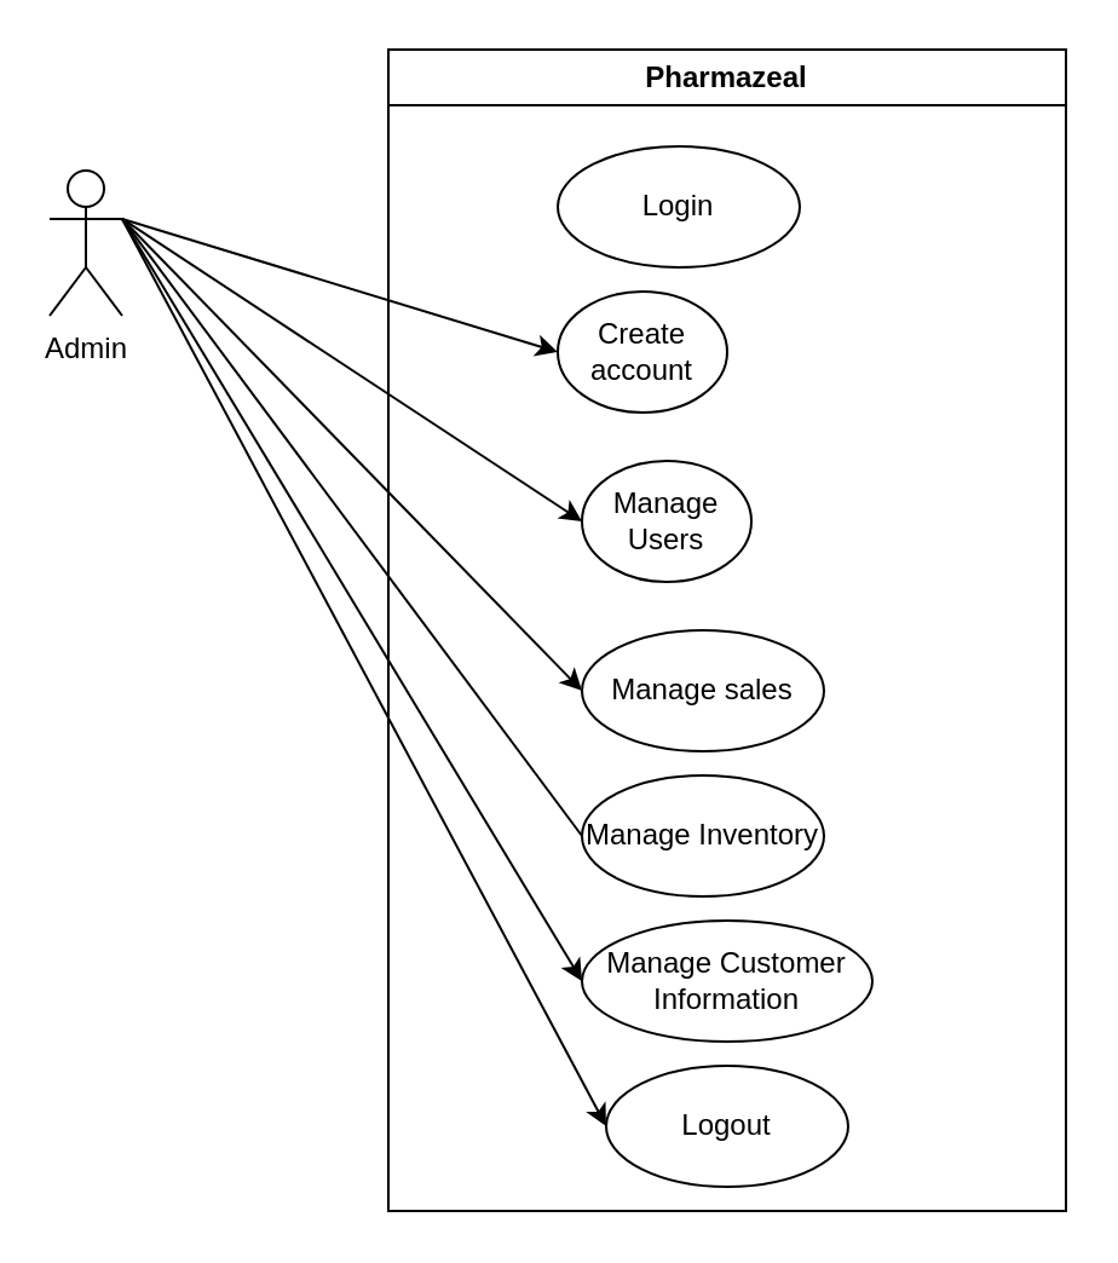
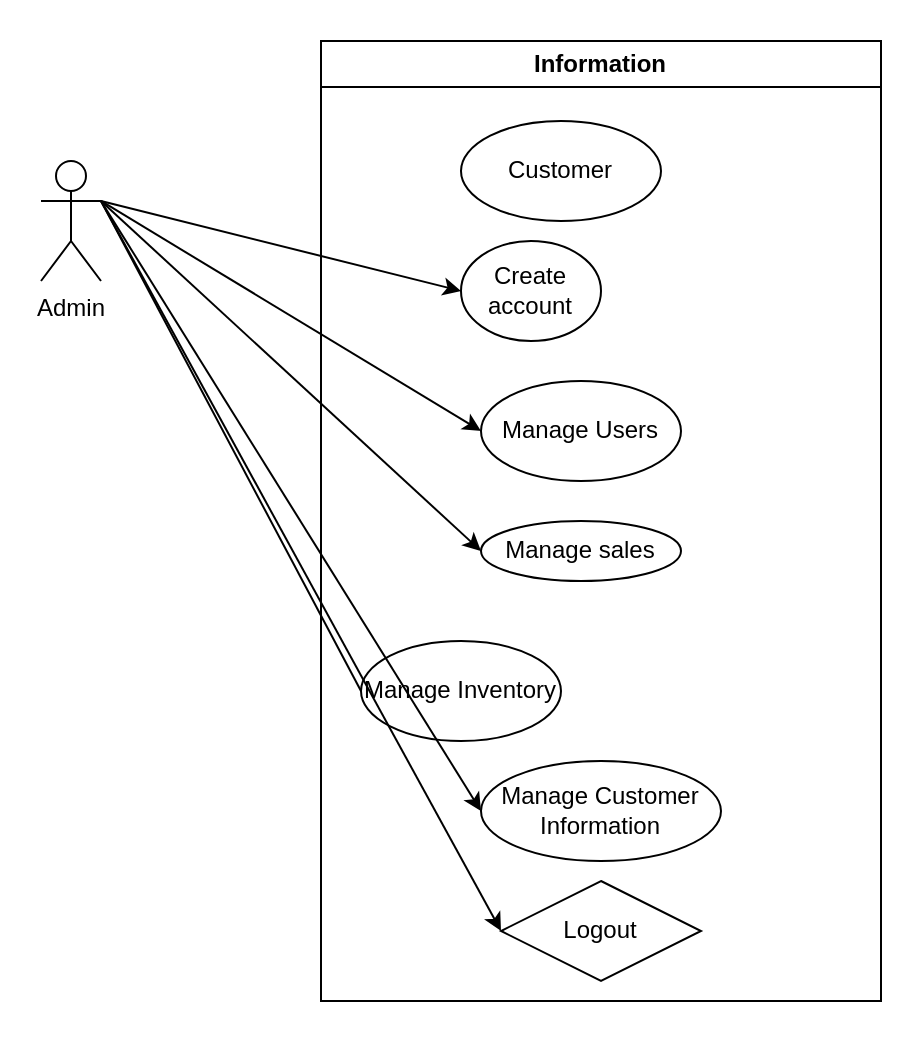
  <mxCell id="0" />
  <mxCell id="1" parent="0" />
- <mxCell id="2" value="Pharmazeal" style="swimlane;whiteSpace=wrap;html=1;" vertex="1" parent="1"><mxGeometry x="160" y="20" width="280" height="480" as="geometry" /></mxCell>
- <mxCell id="3" value="Logout" style="ellipse;whiteSpace=wrap;html=1;" vertex="1" parent="2"><mxGeometry x="90" y="420" width="100" height="50" as="geometry" /></mxCell>
+ <mxCell id="2" value="Information" style="swimlane;whiteSpace=wrap;html=1;" vertex="1" parent="1"><mxGeometry x="160" y="20" width="280" height="480" as="geometry" /></mxCell>
+ <mxCell id="3" value="Logout" style="rhombus;whiteSpace=wrap;html=1;" vertex="1" parent="2"><mxGeometry x="90" y="420" width="100" height="50" as="geometry" /></mxCell>
  <mxCell id="4" value="Manage Customer Information" style="ellipse;whiteSpace=wrap;html=1;" vertex="1" parent="2"><mxGeometry x="80" y="360" width="120" height="50" as="geometry" /></mxCell>
- <mxCell id="5" value="Manage Inventory" style="ellipse;whiteSpace=wrap;html=1;" vertex="1" parent="2"><mxGeometry x="80" y="300" width="100" height="50" as="geometry" /></mxCell>
+ <mxCell id="5" value="Manage Inventory" style="ellipse;whiteSpace=wrap;html=1;" vertex="1" parent="2"><mxGeometry x="20" y="300" width="100" height="50" as="geometry" /></mxCell>
  <mxCell id="6" value="Create account" style="ellipse;whiteSpace=wrap;html=1;" vertex="1" parent="2"><mxGeometry x="70" y="100" width="70" height="50" as="geometry" /></mxCell>
- <mxCell id="7" value="Manage sales" style="ellipse;whiteSpace=wrap;html=1;" vertex="1" parent="2"><mxGeometry x="80" y="240" width="100" height="50" as="geometry" /></mxCell>
- <mxCell id="8" value="Login" style="ellipse;whiteSpace=wrap;html=1;" vertex="1" parent="2"><mxGeometry x="70" y="40" width="100" height="50" as="geometry" /></mxCell>
- <mxCell id="9" value="Manage Users" style="ellipse;whiteSpace=wrap;html=1;" vertex="1" parent="2"><mxGeometry x="80" y="170" width="70" height="50" as="geometry" /></mxCell>
- <mxCell id="10" value="Admin" style="shape=umlActor;verticalLabelPosition=bottom;verticalAlign=top;html=1;outlineConnect=0;" vertex="1" parent="1"><mxGeometry x="20" y="70" width="30" height="60" as="geometry" /></mxCell>
+ <mxCell id="7" value="Manage sales" style="ellipse;whiteSpace=wrap;html=1;" vertex="1" parent="2"><mxGeometry x="80" y="240" width="100" height="30" as="geometry" /></mxCell>
+ <mxCell id="8" value="Customer" style="ellipse;whiteSpace=wrap;html=1;" vertex="1" parent="2"><mxGeometry x="70" y="40" width="100" height="50" as="geometry" /></mxCell>
+ <mxCell id="9" value="Manage Users" style="ellipse;whiteSpace=wrap;html=1;" vertex="1" parent="2"><mxGeometry x="80" y="170" width="100" height="50" as="geometry" /></mxCell>
+ <mxCell id="10" value="Admin" style="shape=umlActor;verticalLabelPosition=bottom;verticalAlign=top;html=1;outlineConnect=0;" vertex="1" parent="1"><mxGeometry x="20" y="80" width="30" height="60" as="geometry" /></mxCell>
  <mxCell id="11" value="" style="endArrow=classic;html=1;rounded=0;entryX=0;entryY=0.5;entryDx=0;entryDy=0;exitX=1;exitY=0.333;exitDx=0;exitDy=0;exitPerimeter=0;" edge="1" parent="1" source="10" target="6"><mxGeometry width="50" height="50" relative="1" as="geometry"><mxPoint x="80" y="240" as="sourcePoint" /><mxPoint x="130" y="190" as="targetPoint" /></mxGeometry></mxCell>
  <mxCell id="12" value="" style="endArrow=classic;html=1;rounded=0;entryX=0;entryY=0.5;entryDx=0;entryDy=0;exitX=1;exitY=0.333;exitDx=0;exitDy=0;exitPerimeter=0;" edge="1" parent="1" source="10" target="9"><mxGeometry width="50" height="50" relative="1" as="geometry"><mxPoint x="90" y="250" as="sourcePoint" /><mxPoint x="140" y="200" as="targetPoint" /></mxGeometry></mxCell>
  <mxCell id="13" value="" style="endArrow=classic;html=1;rounded=0;entryX=0;entryY=0.5;entryDx=0;entryDy=0;exitX=1;exitY=0.333;exitDx=0;exitDy=0;exitPerimeter=0;" edge="1" parent="1" source="10" target="7"><mxGeometry width="50" height="50" relative="1" as="geometry"><mxPoint x="100" y="260" as="sourcePoint" /><mxPoint x="150" y="210" as="targetPoint" /></mxGeometry></mxCell>
  <mxCell id="14" value="" style="endArrow=none;html=1;rounded=0;entryX=0;entryY=0.5;entryDx=0;entryDy=0;exitX=1;exitY=0.333;exitDx=0;exitDy=0;exitPerimeter=0;" edge="1" parent="1" source="10" target="5"><mxGeometry width="50" height="50" relative="1" as="geometry"><mxPoint x="110" y="270" as="sourcePoint" /><mxPoint x="160" y="220" as="targetPoint" /></mxGeometry></mxCell>
  <mxCell id="15" value="" style="endArrow=classic;html=1;rounded=0;entryX=0;entryY=0.5;entryDx=0;entryDy=0;exitX=1;exitY=0.333;exitDx=0;exitDy=0;exitPerimeter=0;" edge="1" parent="1" source="10" target="4"><mxGeometry width="50" height="50" relative="1" as="geometry"><mxPoint x="120" y="280" as="sourcePoint" /><mxPoint x="170" y="230" as="targetPoint" /></mxGeometry></mxCell>
  <mxCell id="16" value="" style="endArrow=classic;html=1;rounded=0;entryX=0;entryY=0.5;entryDx=0;entryDy=0;exitX=1;exitY=0.333;exitDx=0;exitDy=0;exitPerimeter=0;" edge="1" parent="1" source="10" target="3"><mxGeometry width="50" height="50" relative="1" as="geometry"><mxPoint x="130" y="290" as="sourcePoint" /><mxPoint x="180" y="240" as="targetPoint" /></mxGeometry></mxCell>
